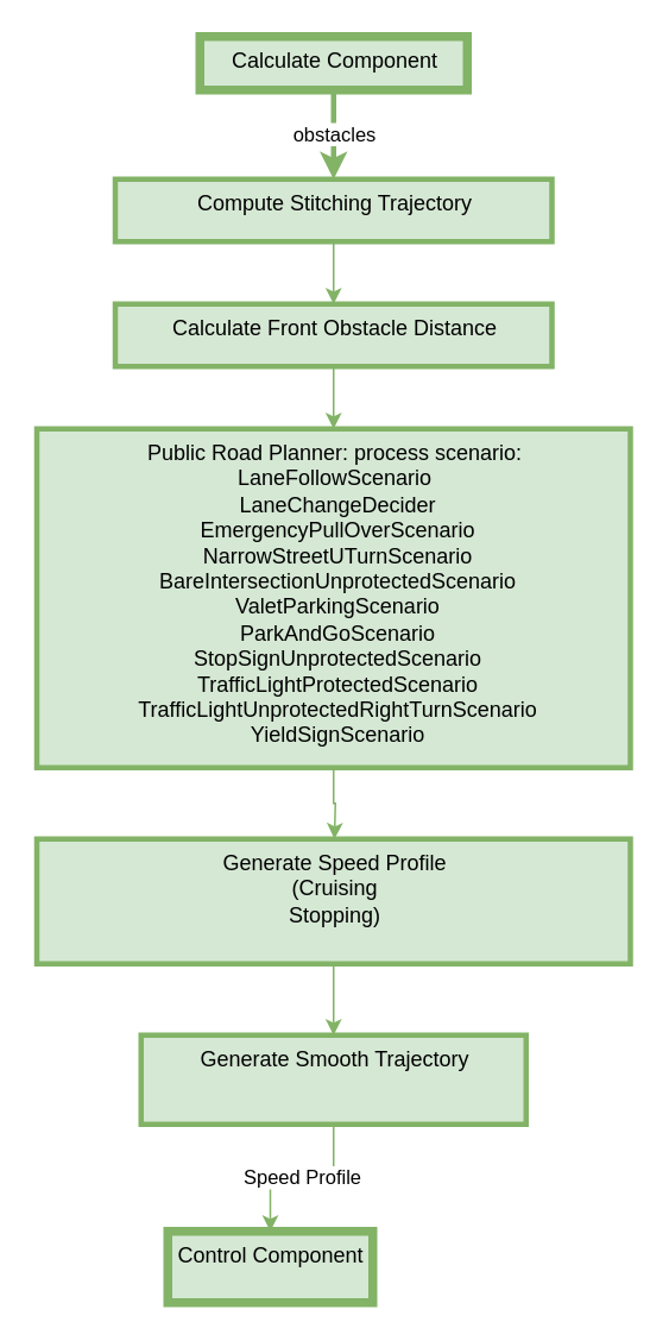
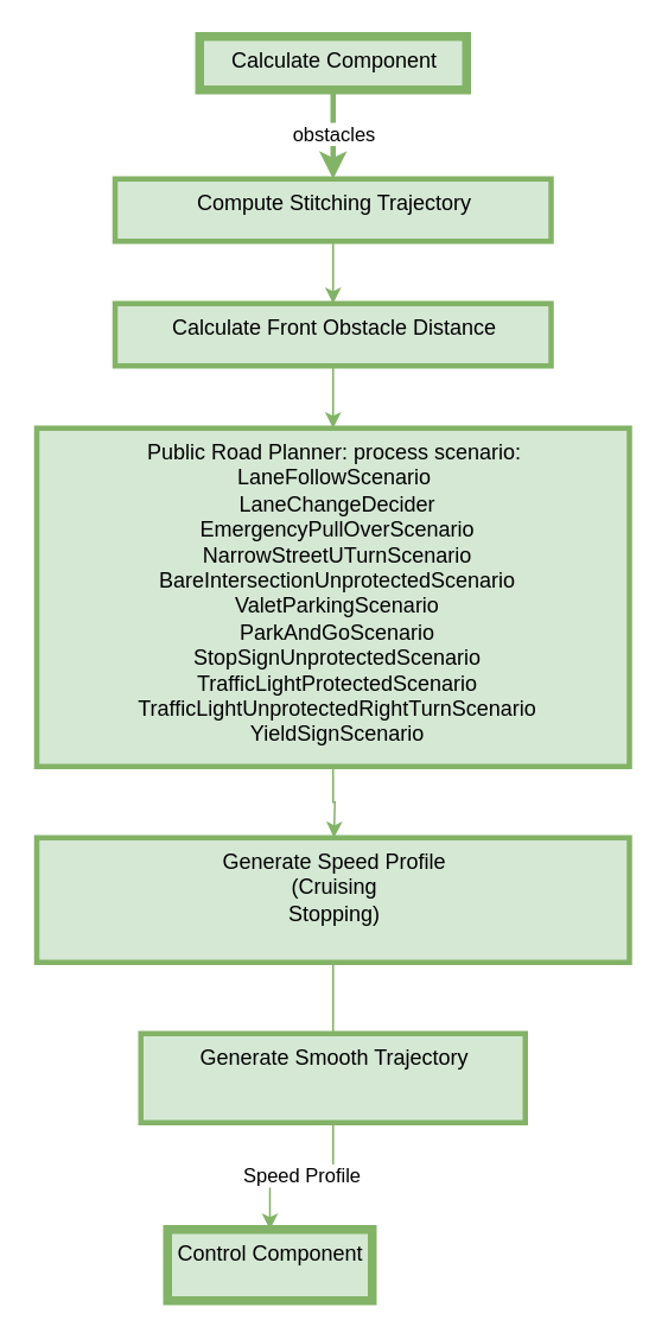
  <mxCell id="0" />
  <mxCell id="1" parent="0" />
  <mxCell id="2" value="obstacles" style="edgeStyle=orthogonalEdgeStyle;rounded=0;orthogonalLoop=1;jettySize=auto;html=1;exitX=0.5;exitY=1;exitDx=0;exitDy=0;strokeColor=#82b366;strokeWidth=3;align=center;fillColor=#d5e8d4;" parent="1" source="3" target="5" edge="1"><mxGeometry relative="1" as="geometry" /></mxCell>
  <mxCell id="3" value="Calculate Component" style="text;html=1;strokeColor=#82b366;strokeWidth=5;fillColor=#d5e8d4;align=center;" parent="1" vertex="1"><mxGeometry x="111.5" y="20" width="150" height="30" as="geometry" /></mxCell>
  <mxCell id="4" value="" style="edgeStyle=orthogonalEdgeStyle;rounded=0;orthogonalLoop=1;jettySize=auto;html=1;fillColor=#d5e8d4;strokeColor=#82b366;" parent="1" source="5" target="7" edge="1"><mxGeometry relative="1" as="geometry" /></mxCell>
  <mxCell id="5" value="Compute Stitching Trajectory" style="text;html=1;strokeWidth=3;strokeColor=#82b366;fillColor=#d5e8d4;align=center;" parent="1" vertex="1"><mxGeometry x="64" y="100" width="245" height="35" as="geometry" /></mxCell>
  <mxCell id="6" value="" style="edgeStyle=orthogonalEdgeStyle;rounded=0;orthogonalLoop=1;jettySize=auto;html=1;fillColor=#d5e8d4;strokeColor=#82b366;" parent="1" source="7" target="9" edge="1"><mxGeometry relative="1" as="geometry" /></mxCell>
  <mxCell id="7" value="Calculate Front Obstacle Distance" style="text;html=1;strokeWidth=3;strokeColor=#82b366;fillColor=#d5e8d4;align=center;" parent="1" vertex="1"><mxGeometry x="64" y="170" width="245" height="35" as="geometry" /></mxCell>
  <mxCell id="8" value="" style="edgeStyle=orthogonalEdgeStyle;rounded=0;orthogonalLoop=1;jettySize=auto;html=1;fillColor=#d5e8d4;strokeColor=#82b366;" parent="1" source="9" edge="1"><mxGeometry relative="1" as="geometry"><mxPoint x="187" y="470" as="targetPoint" /></mxGeometry></mxCell>
  <mxCell id="9" value="Public Road Planner: process scenario:&lt;br&gt;LaneFollowScenario&lt;br&gt;&amp;nbsp;LaneChangeDecider&lt;br&gt;&amp;nbsp;EmergencyPullOverScenario&lt;br&gt;&amp;nbsp;NarrowStreetUTurnScenario&lt;br&gt;&amp;nbsp;BareIntersectionUnprotectedScenario&lt;br&gt;&amp;nbsp;ValetParkingScenario&lt;br&gt;&amp;nbsp;ParkAndGoScenario&lt;br&gt;&amp;nbsp;StopSignUnprotectedScenario&lt;br&gt;&amp;nbsp;TrafficLightProtectedScenario&lt;br&gt;&amp;nbsp;TrafficLightUnprotectedRightTurnScenario&lt;br&gt;&amp;nbsp;YieldSignScenario" style="text;html=1;strokeWidth=3;strokeColor=#82b366;fillColor=#d5e8d4;align=center;" parent="1" vertex="1"><mxGeometry x="20" y="240" width="333" height="190" as="geometry" /></mxCell>
- <mxCell id="10" value="" style="edgeStyle=orthogonalEdgeStyle;rounded=0;orthogonalLoop=1;jettySize=auto;html=1;fillColor=#d5e8d4;strokeColor=#82b366;" edge="1" parent="1" source="11" target="13"><mxGeometry relative="1" as="geometry" /></mxCell>
+ <mxCell id="10" value="" style="edgeStyle=orthogonalEdgeStyle;rounded=0;orthogonalLoop=1;jettySize=auto;html=1;fillColor=#d5e8d4;strokeColor=#82b366;endArrow=none;" edge="1" parent="1" source="11" target="13"><mxGeometry relative="1" as="geometry" /></mxCell>
  <mxCell id="11" value="&lt;div&gt;Generate Speed Profile&lt;/div&gt;&lt;div&gt;(Cruising&lt;/div&gt;&lt;div&gt;Stopping)&lt;/div&gt;&lt;div&gt;&lt;br&gt;&lt;/div&gt;" style="text;html=1;strokeWidth=3;strokeColor=#82b366;fillColor=#d5e8d4;align=center;" parent="1" vertex="1"><mxGeometry x="20" y="470" width="333" height="70" as="geometry" /></mxCell>
  <mxCell id="12" value="Speed Profile" style="edgeStyle=orthogonalEdgeStyle;rounded=0;orthogonalLoop=1;jettySize=auto;html=1;entryX=0.5;entryY=0;entryDx=0;entryDy=0;fillColor=#d5e8d4;strokeColor=#82b366;" edge="1" parent="1" source="13" target="14"><mxGeometry relative="1" as="geometry"><mxPoint x="186.5" y="770" as="targetPoint" /></mxGeometry></mxCell>
  <mxCell id="13" value="Generate Smooth Trajectory" style="text;html=1;strokeWidth=3;strokeColor=#82b366;fillColor=#d5e8d4;align=center;" vertex="1" parent="1"><mxGeometry x="78.5" y="580" width="216" height="50" as="geometry" /></mxCell>
  <mxCell id="14" value="Control Component" style="text;html=1;strokeWidth=5;strokeColor=#82b366;fillColor=#d5e8d4;align=center;" parent="1" vertex="1"><mxGeometry x="93.5" y="690" width="115" height="40" as="geometry" /></mxCell>
